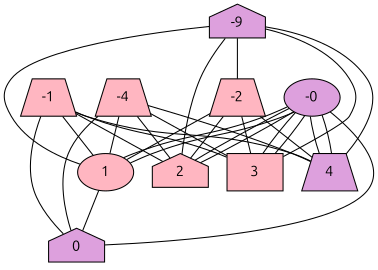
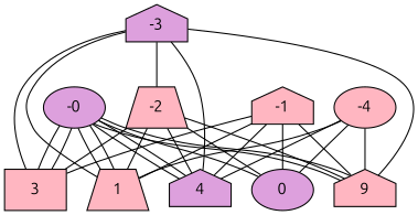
  graph {
    fontname=Ubuntu
    node [fillcolor=lightpink fontname=Ubuntu shape=trapezium style=filled]
    edge [fontname=Ubuntu]
    -0 [fillcolor=plum shape=ellipse]
-   0 [fillcolor=plum shape=house]
-   1 [shape=ellipse]
-   2 [shape=house]
+   0 [fillcolor=plum shape=ellipse]
+   1
+   2 [shape=house label=9]
    3 [shape=box]
-   4 [fillcolor=plum]
-   -1
+   4 [fillcolor=plum shape=house]
+   -1 [shape=house]
    -2
-   -3 [fillcolor=plum shape=house label=-9]
-   -4
+   -3 [fillcolor=plum shape=house]
+   -4 [shape=ellipse]
    -0 -- 0
    -0 -- 1
    -0 -- 1
    -0 -- 2
    -0 -- 2
    -0 -- 3
    -0 -- 3
    -0 -- 4
    -0 -- 4
    -1 -- 0
    -1 -- 1
    -1 -- 2
    -1 -- 3
    -1 -- 4
-   1 -- 0
+   -2 -- 0
    -2 -- 1
    -2 -- 2
    -2 -- 3
    -2 -- 4
    -3 -- 1
    -3 -- 2
    -3 -- 3
    -3 -- 4
    -3 -- -2
    -4 -- 0
    -4 -- 1
    -4 -- 2
-   -4 -- 3
    -4 -- 4
  }
